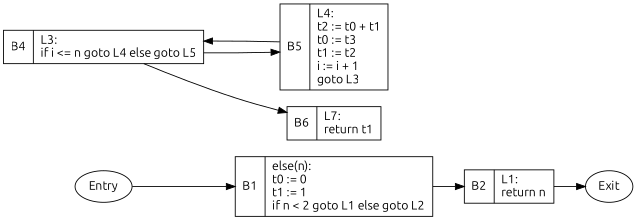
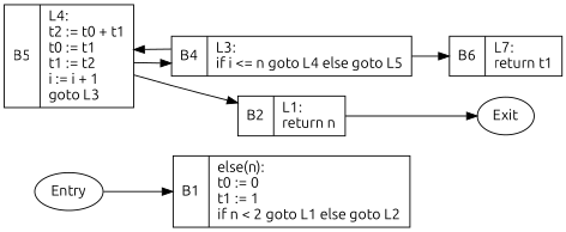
  digraph {
    fontname=Ubuntu
    rankdir=LR
    node [fontname=Ubuntu shape=record]
    edge [fontname=Ubuntu]
    n1 [label="{B1|else(n):\lt0 := 0\lt1 := 1\lif n \< 2 goto L1 else goto L2\l}"]
    n2 [label="{B2|L1:\lreturn n\l}"]
    Exit [shape=""]
    n4 [label="{B4|L3:\lif i \<= n goto L4 else goto L5\l}"]
-   n5 [label="{B5|L4:\lt2 := t0 + t1\lt0 := t3\lt1 := t2\li := i + 1\lgoto L3\l}"]
+   n5 [label="{B5|L4:\lt2 := t0 + t1\lt0 := t1\lt1 := t2\li := i + 1\lgoto L3\l}"]
    n6 [label="{B6|L7:\lreturn t1\l}"]
    Entry [shape=""]
-   n1 -> n2
+   n5 -> n2
    n2 -> Exit
    n4 -> n5
    n4 -> n6
    n5 -> n4
    Entry -> n1
  }
